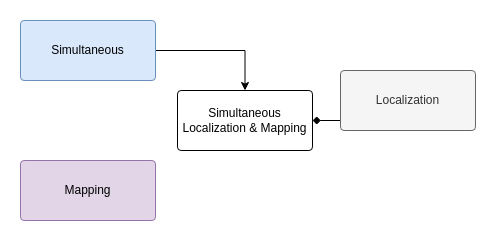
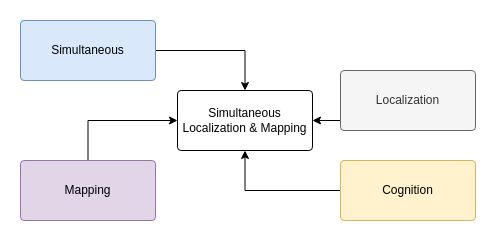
  <mxCell id="0" />
  <mxCell id="1" parent="0" />
  <mxCell id="2" value="Simultaneous Localization &amp;amp; Mapping" style="rounded=1;whiteSpace=wrap;html=1;arcSize=6;" vertex="1" parent="1"><mxGeometry x="177" y="90" width="135" height="60" as="geometry" /></mxCell>
  <mxCell id="3" style="edgeStyle=orthogonalEdgeStyle;rounded=0;orthogonalLoop=1;jettySize=auto;html=1;entryX=0.5;entryY=0;entryDx=0;entryDy=0;" edge="1" parent="1" source="4" target="2"><mxGeometry relative="1" as="geometry" /></mxCell>
  <mxCell id="4" value="Simultaneous" style="rounded=1;whiteSpace=wrap;html=1;arcSize=6;fillColor=#dae8fc;strokeColor=#6c8ebf;" vertex="1" parent="1"><mxGeometry x="20" y="20" width="135" height="60" as="geometry" /></mxCell>
- <mxCell id="5" style="edgeStyle=orthogonalEdgeStyle;rounded=0;orthogonalLoop=1;jettySize=auto;html=1;entryX=1;entryY=0.5;entryDx=0;entryDy=0;endArrow=diamond;" edge="1" parent="1" source="6" target="2"><mxGeometry relative="1" as="geometry"><Array as="points"><mxPoint x="400" y="120" /></Array></mxGeometry></mxCell>
+ <mxCell id="5" style="edgeStyle=orthogonalEdgeStyle;rounded=0;orthogonalLoop=1;jettySize=auto;html=1;entryX=1;entryY=0.5;entryDx=0;entryDy=0;" edge="1" parent="1" source="6" target="2"><mxGeometry relative="1" as="geometry"><Array as="points"><mxPoint x="400" y="120" /></Array></mxGeometry></mxCell>
  <mxCell id="6" value="Localization" style="rounded=1;whiteSpace=wrap;html=1;arcSize=6;fillColor=#f5f5f5;strokeColor=#666666;fontColor=#333333;" vertex="1" parent="1"><mxGeometry x="340" y="70" width="135" height="60" as="geometry" /></mxCell>
+ <mxCell id="7" style="edgeStyle=orthogonalEdgeStyle;rounded=0;orthogonalLoop=1;jettySize=auto;html=1;entryX=0;entryY=0.5;entryDx=0;entryDy=0;" edge="1" parent="1" source="8" target="2"><mxGeometry relative="1" as="geometry"><Array as="points"><mxPoint x="88" y="120" /></Array></mxGeometry></mxCell>
  <mxCell id="8" value="Mapping" style="rounded=1;whiteSpace=wrap;html=1;arcSize=6;fillColor=#e1d5e7;strokeColor=#9673a6;" vertex="1" parent="1"><mxGeometry x="20" y="160" width="135" height="60" as="geometry" /></mxCell>
+ <mxCell id="9" style="edgeStyle=orthogonalEdgeStyle;rounded=0;orthogonalLoop=1;jettySize=auto;html=1;entryX=0.5;entryY=1;entryDx=0;entryDy=0;" edge="1" parent="1" source="10" target="2"><mxGeometry relative="1" as="geometry" /></mxCell>
+ <mxCell id="10" value="Cognition" style="rounded=1;whiteSpace=wrap;html=1;arcSize=6;fillColor=#fff2cc;strokeColor=#d6b656;" vertex="1" parent="1"><mxGeometry x="340" y="160" width="135" height="60" as="geometry" /></mxCell>
